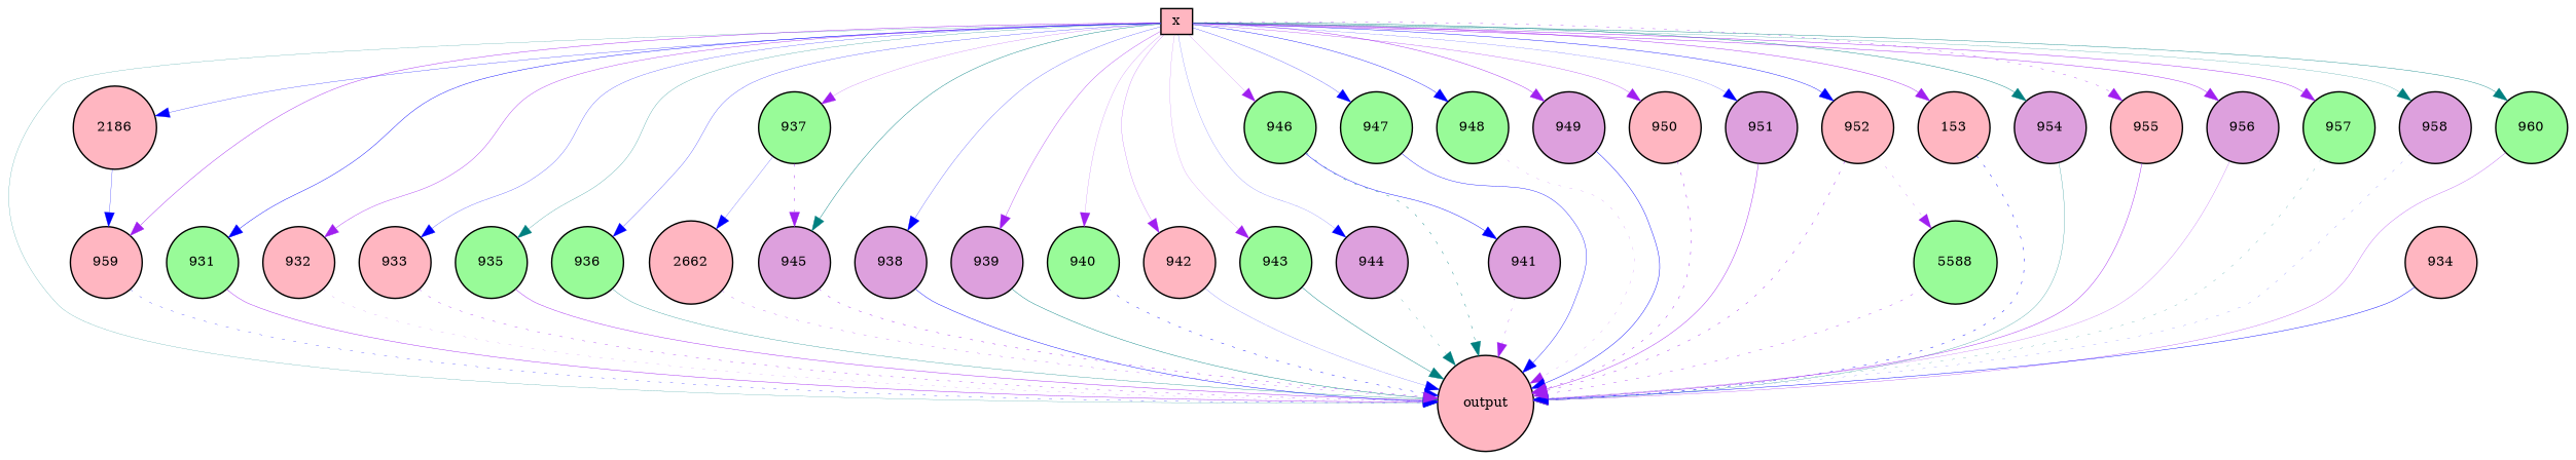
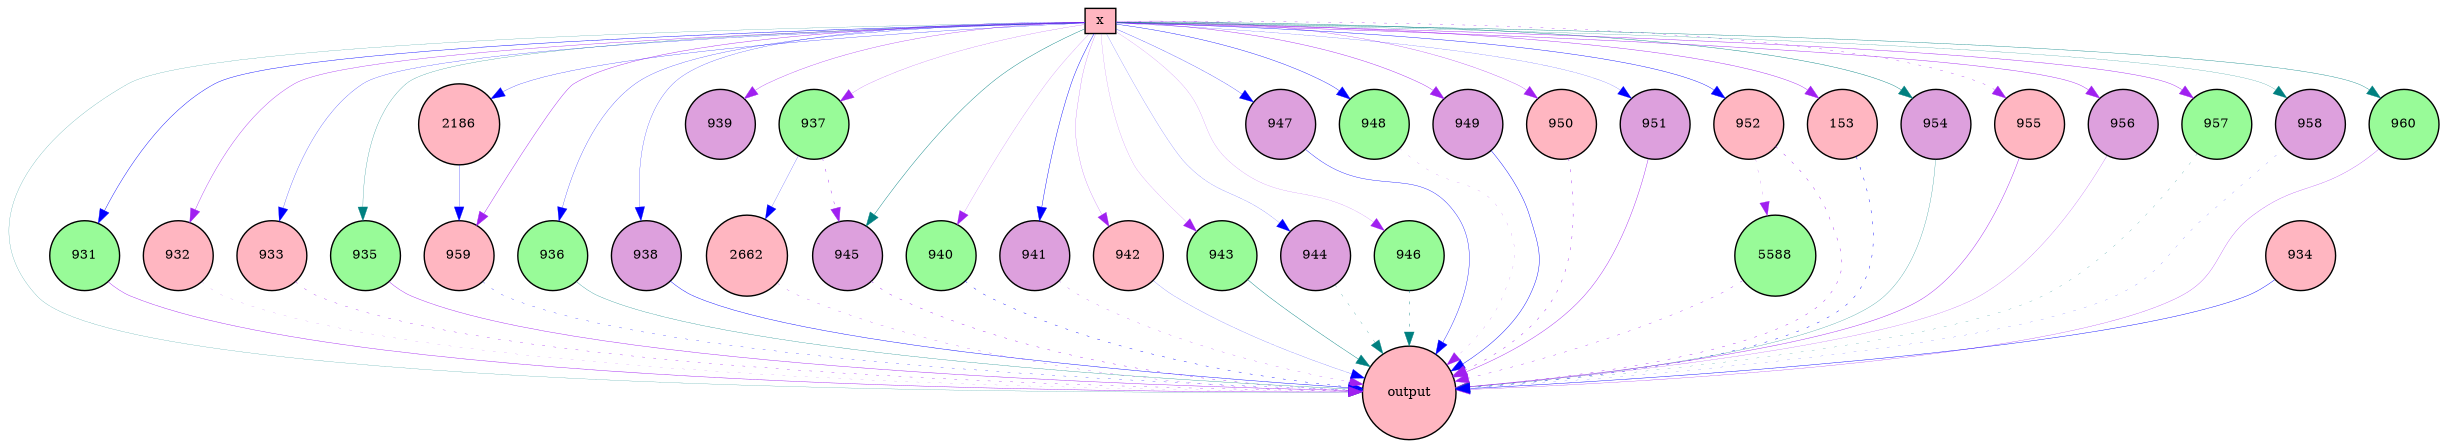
  digraph {
    node [fillcolor=lightpink fontsize=9 shape=circle style=filled]
    edge [color=purple penwidth=0.30000000000000004 style=solid]
    x [height=0.2 shape=box width=0.2]
    output [height=0.2 width=0.2]
    2186 [height=0.2 width=0.2]
    931 [fillcolor=palegreen height=0.2 width=0.2]
    932 [height=0.2 width=0.2]
    933 [height=0.2 width=0.2]
    935 [fillcolor=palegreen height=0.2 width=0.2]
    936 [fillcolor=palegreen height=0.2 width=0.2]
    937 [fillcolor=palegreen height=0.2 width=0.2]
    938 [fillcolor=plum height=0.2 width=0.2]
    939 [fillcolor=plum height=0.2 width=0.2]
    940 [fillcolor=palegreen height=0.2 width=0.2]
    941 [fillcolor=plum height=0.2 width=0.2]
    942 [height=0.2 width=0.2]
    943 [fillcolor=palegreen height=0.2 width=0.2]
    944 [fillcolor=plum height=0.2 width=0.2]
    945 [fillcolor=plum height=0.2 width=0.2]
    946 [fillcolor=palegreen height=0.2 width=0.2]
-   947 [fillcolor=palegreen height=0.2 width=0.2]
+   947 [fillcolor=plum height=0.2 width=0.2]
    948 [fillcolor=palegreen height=0.2 width=0.2]
    949 [fillcolor=plum height=0.2 width=0.2]
    950 [height=0.2 width=0.2]
    951 [fillcolor=plum height=0.2 width=0.2]
    952 [height=0.2 width=0.2]
    n25 [height=0.2 label=153 width=0.2]
    954 [fillcolor=plum height=0.2 width=0.2]
    955 [height=0.2 width=0.2]
    956 [fillcolor=plum height=0.2 width=0.2]
    957 [fillcolor=palegreen height=0.2 width=0.2]
    958 [fillcolor=plum height=0.2 width=0.2]
    959 [height=0.2 width=0.2]
    960 [fillcolor=palegreen height=0.2 width=0.2]
    934 [height=0.2 width=0.2]
    2662 [height=0.2 width=0.2]
    5588 [fillcolor=palegreen height=0.2 width=0.2]
    x -> output [color=teal penwidth=0.1440712707572563]
    x -> 2186 [color=blue penwidth=0.1891662350582004]
    x -> 931 [color=blue]
    x -> 932 [penwidth=0.2672620241794532]
    x -> 933 [color=blue penwidth=0.17101869113132462]
    x -> 935 [color=teal penwidth=0.18768203306211054]
    x -> 936 [color=blue penwidth=0.1814705341896461]
    x -> 937 [penwidth=0.1478316636592208]
    x -> 938 [color=blue penwidth=0.16434783508845235]
    x -> 939 [penwidth=0.23808771672683962]
    x -> 940 [penwidth=0.12291652137269857]
-   946 -> 941 [color=blue]
+   x -> 941 [color=blue]
    x -> 942 [penwidth=0.14544492069439943]
    x -> 943 [penwidth=0.10824929576800715]
    x -> 944 [color=blue penwidth=0.10951997056137752]
    x -> 945 [color=teal]
    x -> 946 [penwidth=0.11211354257666604]
    x -> 947 [color=blue penwidth=0.17947502802363652]
    x -> 948 [color=blue penwidth=0.2723303292318485]
    x -> 949
    x -> 950 [penwidth=0.21156156202381077]
    x -> 951 [color=blue penwidth=0.11826741753202341]
    x -> 952 [color=blue penwidth=0.28716456992698214]
    x -> n25
    x -> 954 [color=teal]
    x -> 955 [penwidth=0.2423652154087017 style=dotted]
    x -> 956
    x -> 957
    x -> 958 [color=teal penwidth=0.1575284680570836]
    x -> 959
    x -> 960 [color=teal penwidth=0.26778732442682307]
    2186 -> 959 [color=blue penwidth=0.18582066598838548]
    931 -> output
    932 -> output [penwidth=0.10054585379581023 style=dotted]
    933 -> output [penwidth=0.24551886356764027 style=dotted]
    935 -> output
    936 -> output [color=teal penwidth=0.2167083579898224]
    937 -> 945 [style=dotted]
    937 -> 2662 [color=blue penwidth=0.1418837519896689]
    938 -> output [color=blue]
-   939 -> output [color=teal]
    940 -> output [color=blue penwidth=0.2923934211581807 style=dotted]
    941 -> output [penwidth=0.1768548954396028 style=dotted]
    942 -> output [color=blue penwidth=0.11658387936253706]
    943 -> output [color=teal]
    944 -> output [color=teal penwidth=0.17359559987017967 style=dotted]
    945 -> output [style=dotted]
    946 -> output [color=teal penwidth=0.2892821884068415 style=dotted]
    947 -> output [color=blue penwidth=0.2614147227280148]
    948 -> output [penwidth=0.10961669231598191 style=dotted]
    949 -> output [color=blue]
    950 -> output [style=dotted]
    951 -> output
    952 -> output [penwidth=0.29715892684389067 style=dotted]
    952 -> 5588 [penwidth=0.13919572676108538 style=dotted]
    n25 -> output [color=blue style=dotted]
    954 -> output [color=teal penwidth=0.18924547805885827]
    955 -> output
    956 -> output [penwidth=0.1580778537671635]
    957 -> output [color=teal penwidth=0.15446347022067114 style=dotted]
    958 -> output [color=blue penwidth=0.1052675976202329 style=dotted]
    959 -> output [color=blue penwidth=0.19123050856947788 style=dotted]
    960 -> output [penwidth=0.20230956050953935]
    934 -> output [color=blue]
    2662 -> output [penwidth=0.18917774850335672 style=dotted]
    5588 -> output [penwidth=0.25358016306633513 style=dotted]
  }
